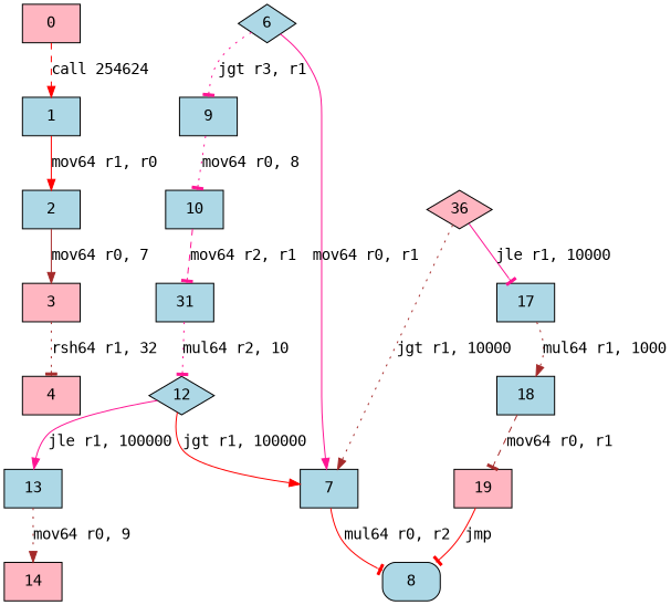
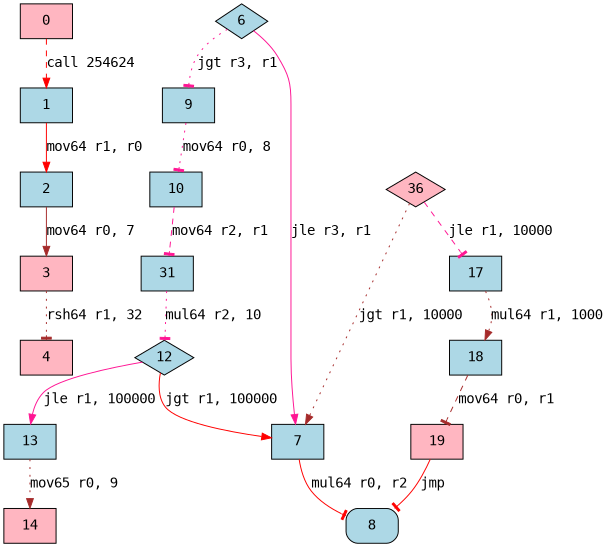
  digraph {
    node [fillcolor=lightblue fontname=monospace shape=box style=filled]
    edge [arrowhead=normal color=deeppink fontname=monospace style=solid]
    0 [fillcolor=lightpink]
    1
    2
    3 [fillcolor=lightpink]
    4 [fillcolor=lightpink]
    6 [shape=diamond]
    9
    7
    10
    8 [style="rounded,filled"]
    n11 [label=31]
    12 [shape=diamond]
    13
    14 [fillcolor=lightpink]
    n15 [fillcolor=lightpink label=36 shape=diamond]
    17
    18
    19 [fillcolor=lightpink]
    0 -> 1 [color=red label="call 254624" style=dashed]
    1 -> 2 [color=red label="mov64 r1, r0"]
    2 -> 3 [color=brown label="mov64 r0, 7"]
    3 -> 4 [arrowhead=tee color=brown label="rsh64 r1, 32" style=dotted]
    6 -> 9 [arrowhead=tee label="jgt r3, r1" style=dotted]
-   6 -> 7 [label="mov64 r0, r1"]
+   6 -> 7 [label="jle r3, r1"]
    9 -> 10 [arrowhead=tee label="mov64 r0, 8" style=dotted]
    7 -> 8 [arrowhead=tee color=red label="mul64 r0, r2"]
    10 -> n11 [arrowhead=tee label="mov64 r2, r1" style=dashed]
    n11 -> 12 [arrowhead=tee label="mul64 r2, 10" style=dotted]
    12 -> 7 [color=red label="jgt r1, 100000"]
    12 -> 13 [label="jle r1, 100000"]
-   13 -> 14 [color=brown label="mov64 r0, 9" style=dotted]
+   13 -> 14 [color=brown label="mov65 r0, 9" style=dotted]
    n15 -> 7 [color=brown label="jgt r1, 10000" style=dotted]
-   n15 -> 17 [arrowhead=tee label="jle r1, 10000"]
+   n15 -> 17 [arrowhead=tee label="jle r1, 10000" style=dashed]
    17 -> 18 [color=brown label="mul64 r1, 1000" style=dotted]
    18 -> 19 [arrowhead=tee color=brown label="mov64 r0, r1" style=dashed]
    19 -> 8 [arrowhead=tee color=red label=jmp]
  }
